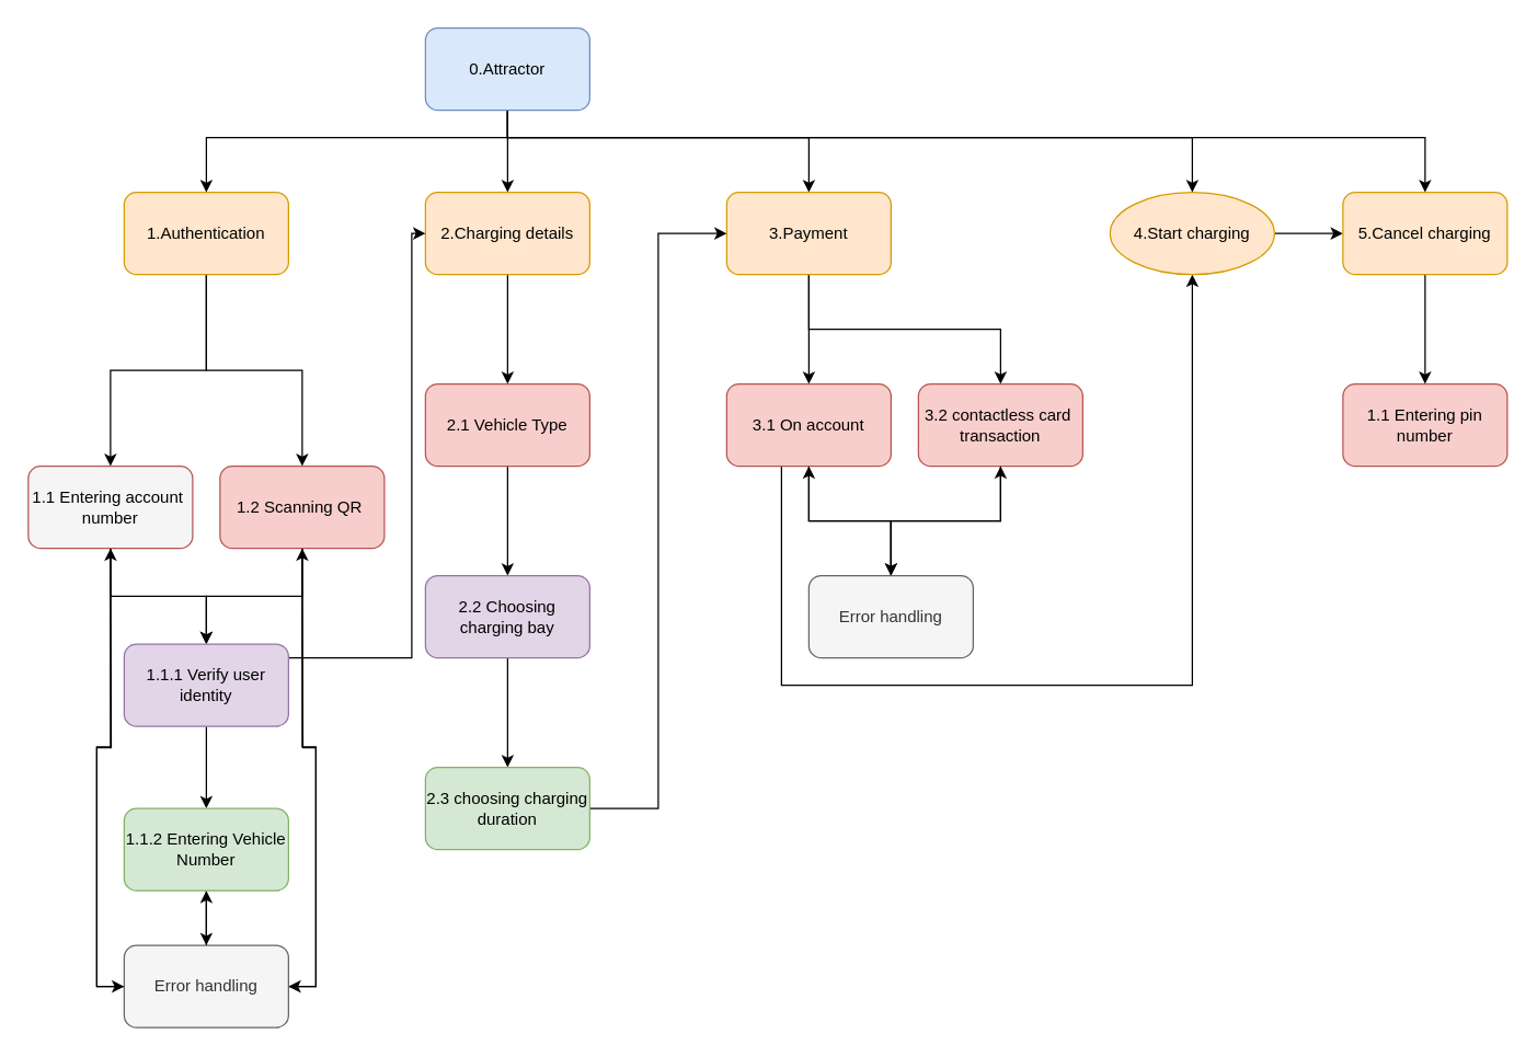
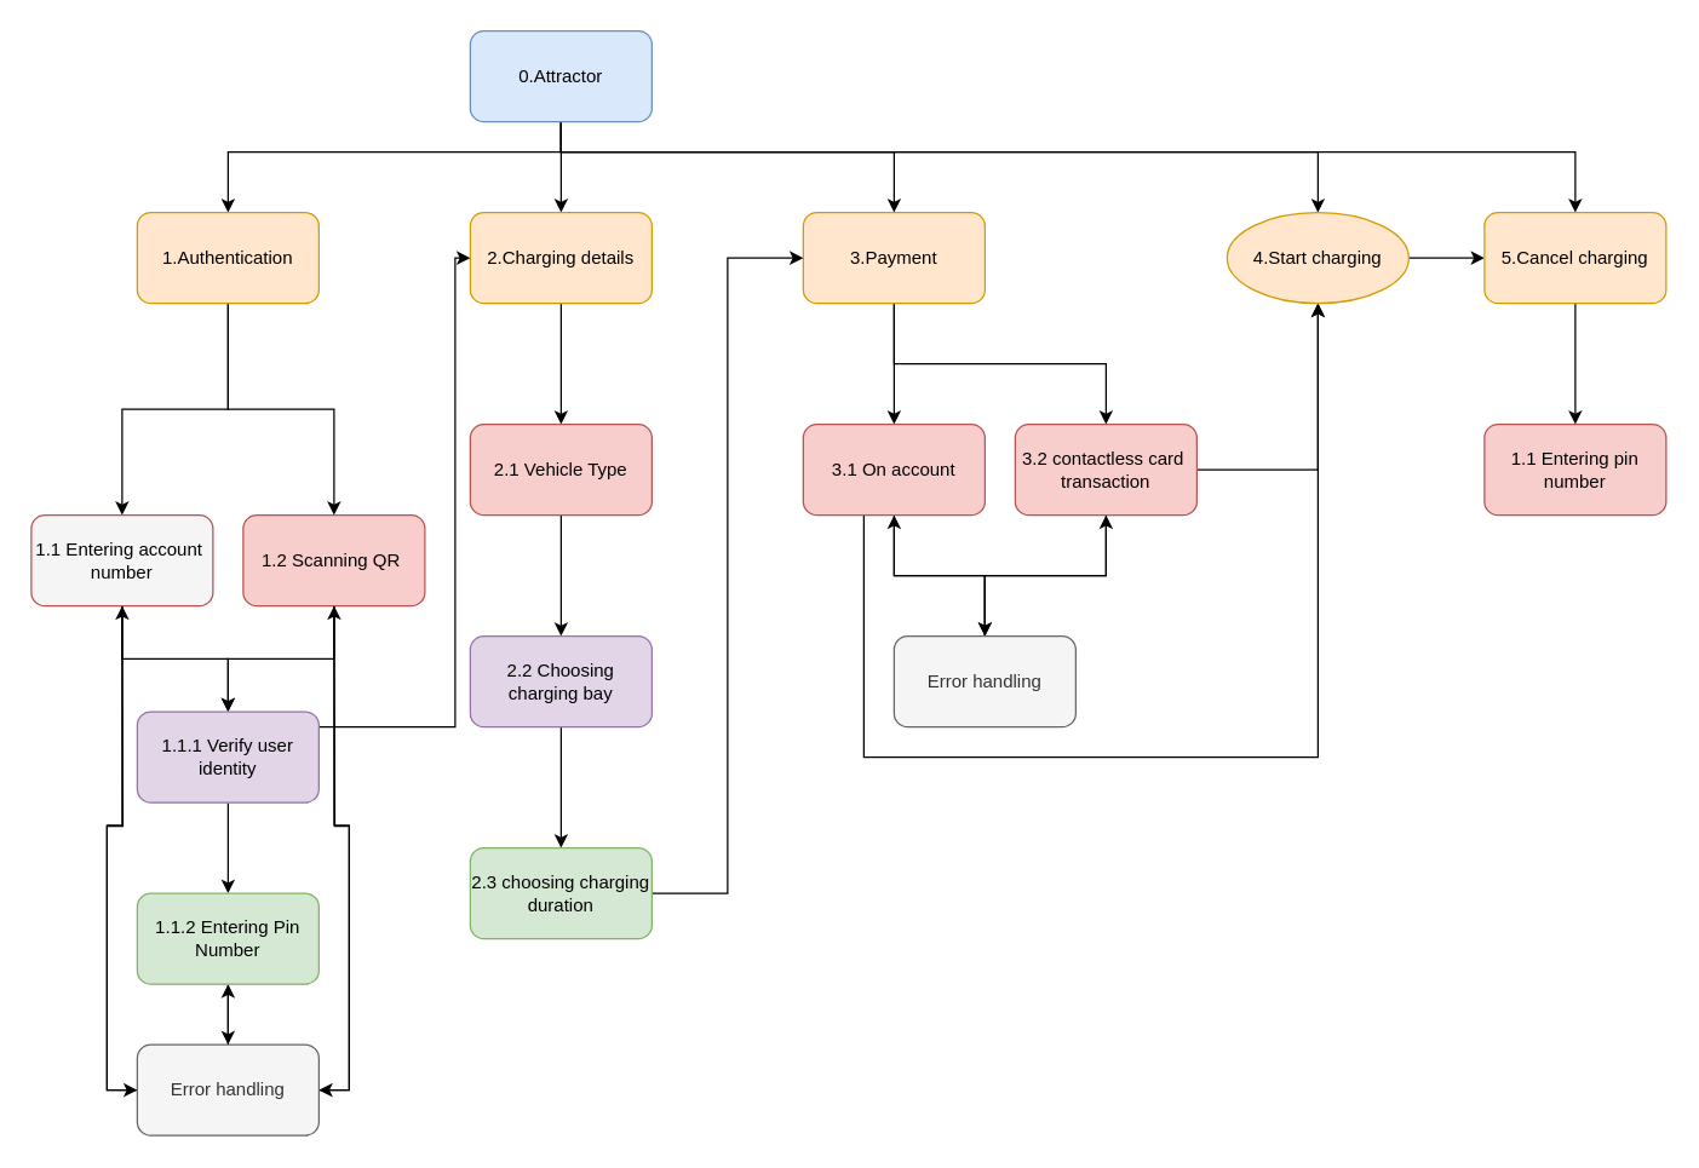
  <mxCell id="0" />
  <mxCell id="1" parent="0" />
  <mxCell id="2" value="" style="edgeStyle=orthogonalEdgeStyle;rounded=0;orthogonalLoop=1;jettySize=auto;html=1;" edge="1" parent="1" source="7" target="10"><mxGeometry relative="1" as="geometry"><Array as="points"><mxPoint x="370" y="100" /><mxPoint x="150" y="100" /></Array></mxGeometry></mxCell>
  <mxCell id="3" value="" style="edgeStyle=orthogonalEdgeStyle;rounded=0;orthogonalLoop=1;jettySize=auto;html=1;" edge="1" parent="1" source="7" target="12"><mxGeometry relative="1" as="geometry" /></mxCell>
  <mxCell id="4" value="" style="edgeStyle=orthogonalEdgeStyle;rounded=0;orthogonalLoop=1;jettySize=auto;html=1;" edge="1" parent="1" source="7" target="15"><mxGeometry relative="1" as="geometry"><Array as="points"><mxPoint x="370" y="100" /><mxPoint x="590" y="100" /></Array></mxGeometry></mxCell>
  <mxCell id="5" value="" style="edgeStyle=orthogonalEdgeStyle;rounded=0;orthogonalLoop=1;jettySize=auto;html=1;exitX=1;exitY=0.5;exitDx=0;exitDy=0;" edge="1" parent="1" source="7" target="44"><mxGeometry relative="1" as="geometry"><mxPoint x="470" y="50" as="sourcePoint" /><Array as="points"><mxPoint x="370" y="50" /><mxPoint x="370" y="100" /><mxPoint x="870" y="100" /></Array></mxGeometry></mxCell>
  <mxCell id="6" value="" style="edgeStyle=orthogonalEdgeStyle;rounded=0;orthogonalLoop=1;jettySize=auto;html=1;" edge="1" parent="1" source="7" target="46"><mxGeometry relative="1" as="geometry"><Array as="points"><mxPoint x="370" y="100" /><mxPoint x="1040" y="100" /></Array></mxGeometry></mxCell>
  <mxCell id="7" value="0.Attractor" style="rounded=1;whiteSpace=wrap;html=1;fillColor=#dae8fc;strokeColor=#6c8ebf;" vertex="1" parent="1"><mxGeometry x="310" y="20" width="120" height="60" as="geometry" /></mxCell>
  <mxCell id="8" style="edgeStyle=orthogonalEdgeStyle;rounded=0;orthogonalLoop=1;jettySize=auto;html=1;entryX=0.5;entryY=0;entryDx=0;entryDy=0;" edge="1" parent="1" source="10" target="18"><mxGeometry relative="1" as="geometry" /></mxCell>
  <mxCell id="9" style="edgeStyle=orthogonalEdgeStyle;rounded=0;orthogonalLoop=1;jettySize=auto;html=1;" edge="1" parent="1" source="10" target="21"><mxGeometry relative="1" as="geometry" /></mxCell>
  <mxCell id="10" value="1.Authentication" style="whiteSpace=wrap;html=1;rounded=1;fillColor=#ffe6cc;strokeColor=#d79b00;" vertex="1" parent="1"><mxGeometry x="90" y="140" width="120" height="60" as="geometry" /></mxCell>
  <mxCell id="11" value="" style="edgeStyle=orthogonalEdgeStyle;rounded=0;orthogonalLoop=1;jettySize=auto;html=1;" edge="1" parent="1" source="12" target="32"><mxGeometry relative="1" as="geometry" /></mxCell>
  <mxCell id="12" value="2.Charging details" style="whiteSpace=wrap;html=1;rounded=1;fillColor=#ffe6cc;strokeColor=#d79b00;" vertex="1" parent="1"><mxGeometry x="310" y="140" width="120" height="60" as="geometry" /></mxCell>
  <mxCell id="13" value="" style="edgeStyle=orthogonalEdgeStyle;rounded=0;orthogonalLoop=1;jettySize=auto;html=1;" edge="1" parent="1" source="15" target="39"><mxGeometry relative="1" as="geometry" /></mxCell>
  <mxCell id="14" value="" style="edgeStyle=orthogonalEdgeStyle;rounded=0;orthogonalLoop=1;jettySize=auto;html=1;" edge="1" parent="1" source="15" target="42"><mxGeometry relative="1" as="geometry"><Array as="points"><mxPoint x="590" y="240" /><mxPoint x="730" y="240" /></Array></mxGeometry></mxCell>
  <mxCell id="15" value="3.Payment" style="whiteSpace=wrap;html=1;rounded=1;fillColor=#ffe6cc;strokeColor=#d79b00;" vertex="1" parent="1"><mxGeometry x="530" y="140" width="120" height="60" as="geometry" /></mxCell>
  <mxCell id="16" style="edgeStyle=orthogonalEdgeStyle;rounded=0;orthogonalLoop=1;jettySize=auto;html=1;entryX=0.5;entryY=0;entryDx=0;entryDy=0;" edge="1" parent="1" source="18" target="24"><mxGeometry relative="1" as="geometry" /></mxCell>
  <mxCell id="17" style="edgeStyle=orthogonalEdgeStyle;rounded=0;orthogonalLoop=1;jettySize=auto;html=1;entryX=0;entryY=0.5;entryDx=0;entryDy=0;" edge="1" parent="1" source="18" target="28"><mxGeometry relative="1" as="geometry" /></mxCell>
  <mxCell id="18" value="1.1 Entering account&amp;nbsp;&lt;div&gt;number&lt;/div&gt;" style="whiteSpace=wrap;html=1;rounded=1;fillColor=#f5f5f5;strokeColor=#b85450;" vertex="1" parent="1"><mxGeometry x="20" y="340" width="120" height="60" as="geometry" /></mxCell>
  <mxCell id="19" style="edgeStyle=orthogonalEdgeStyle;rounded=0;orthogonalLoop=1;jettySize=auto;html=1;entryX=0.5;entryY=0;entryDx=0;entryDy=0;" edge="1" parent="1" source="21" target="24"><mxGeometry relative="1" as="geometry" /></mxCell>
  <mxCell id="20" style="edgeStyle=orthogonalEdgeStyle;rounded=0;orthogonalLoop=1;jettySize=auto;html=1;entryX=1;entryY=0.5;entryDx=0;entryDy=0;" edge="1" parent="1" source="21" target="28"><mxGeometry relative="1" as="geometry" /></mxCell>
  <mxCell id="21" value="1.2 Scanning QR&amp;nbsp;" style="whiteSpace=wrap;html=1;rounded=1;fillColor=#f8cecc;strokeColor=#b85450;" vertex="1" parent="1"><mxGeometry x="160" y="340" width="120" height="60" as="geometry" /></mxCell>
  <mxCell id="22" style="edgeStyle=orthogonalEdgeStyle;rounded=0;orthogonalLoop=1;jettySize=auto;html=1;entryX=0;entryY=0.5;entryDx=0;entryDy=0;" edge="1" parent="1" source="24" target="12"><mxGeometry relative="1" as="geometry"><Array as="points"><mxPoint x="300" y="480" /><mxPoint x="300" y="170" /></Array></mxGeometry></mxCell>
  <mxCell id="23" value="" style="edgeStyle=orthogonalEdgeStyle;rounded=0;orthogonalLoop=1;jettySize=auto;html=1;" edge="1" parent="1" source="24" target="30"><mxGeometry relative="1" as="geometry" /></mxCell>
  <mxCell id="24" value="1.1.1 Verify user identity" style="rounded=1;whiteSpace=wrap;html=1;fillColor=#e1d5e7;strokeColor=#9673a6;" vertex="1" parent="1"><mxGeometry x="90" y="470" width="120" height="60" as="geometry" /></mxCell>
  <mxCell id="25" style="edgeStyle=orthogonalEdgeStyle;rounded=0;orthogonalLoop=1;jettySize=auto;html=1;" edge="1" parent="1" source="28"><mxGeometry relative="1" as="geometry"><mxPoint x="80" y="400" as="targetPoint" /></mxGeometry></mxCell>
  <mxCell id="26" style="edgeStyle=orthogonalEdgeStyle;rounded=0;orthogonalLoop=1;jettySize=auto;html=1;" edge="1" parent="1" source="28"><mxGeometry relative="1" as="geometry"><mxPoint x="220" y="400" as="targetPoint" /></mxGeometry></mxCell>
  <mxCell id="27" style="edgeStyle=orthogonalEdgeStyle;rounded=0;orthogonalLoop=1;jettySize=auto;html=1;entryX=0.5;entryY=1;entryDx=0;entryDy=0;" edge="1" parent="1" source="28" target="30"><mxGeometry relative="1" as="geometry" /></mxCell>
  <mxCell id="28" value="Error handling" style="rounded=1;whiteSpace=wrap;html=1;fillColor=#f5f5f5;fontColor=#333333;strokeColor=#666666;" vertex="1" parent="1"><mxGeometry x="90" y="690" width="120" height="60" as="geometry" /></mxCell>
  <mxCell id="29" style="edgeStyle=orthogonalEdgeStyle;rounded=0;orthogonalLoop=1;jettySize=auto;html=1;" edge="1" parent="1" source="30" target="28"><mxGeometry relative="1" as="geometry" /></mxCell>
- <mxCell id="30" value="1.1.2 Entering Vehicle Number" style="whiteSpace=wrap;html=1;rounded=1;fillColor=#d5e8d4;strokeColor=#82b366;" vertex="1" parent="1"><mxGeometry x="90" y="590" width="120" height="60" as="geometry" /></mxCell>
+ <mxCell id="30" value="1.1.2 Entering Pin Number" style="whiteSpace=wrap;html=1;rounded=1;fillColor=#d5e8d4;strokeColor=#82b366;" vertex="1" parent="1"><mxGeometry x="90" y="590" width="120" height="60" as="geometry" /></mxCell>
  <mxCell id="31" value="" style="edgeStyle=orthogonalEdgeStyle;rounded=0;orthogonalLoop=1;jettySize=auto;html=1;" edge="1" parent="1" source="32" target="34"><mxGeometry relative="1" as="geometry" /></mxCell>
  <mxCell id="32" value="2.1 Vehicle Type" style="whiteSpace=wrap;html=1;rounded=1;fillColor=#f8cecc;strokeColor=#b85450;" vertex="1" parent="1"><mxGeometry x="310" y="280" width="120" height="60" as="geometry" /></mxCell>
  <mxCell id="33" value="" style="edgeStyle=orthogonalEdgeStyle;rounded=0;orthogonalLoop=1;jettySize=auto;html=1;" edge="1" parent="1" source="34" target="36"><mxGeometry relative="1" as="geometry" /></mxCell>
  <mxCell id="34" value="2.2 Choosing charging bay" style="whiteSpace=wrap;html=1;rounded=1;fillColor=#e1d5e7;strokeColor=#9673a6;" vertex="1" parent="1"><mxGeometry x="310" y="420" width="120" height="60" as="geometry" /></mxCell>
  <mxCell id="35" style="edgeStyle=orthogonalEdgeStyle;rounded=0;orthogonalLoop=1;jettySize=auto;html=1;entryX=0;entryY=0.5;entryDx=0;entryDy=0;" edge="1" parent="1" source="36" target="15"><mxGeometry relative="1" as="geometry" /></mxCell>
  <mxCell id="36" value="2.3 choosing charging duration" style="whiteSpace=wrap;html=1;rounded=1;fillColor=#d5e8d4;strokeColor=#82b366;" vertex="1" parent="1"><mxGeometry x="310" y="560" width="120" height="60" as="geometry" /></mxCell>
  <mxCell id="37" value="" style="edgeStyle=orthogonalEdgeStyle;rounded=0;orthogonalLoop=1;jettySize=auto;html=1;" edge="1" parent="1" source="39" target="50"><mxGeometry relative="1" as="geometry" /></mxCell>
  <mxCell id="38" style="edgeStyle=orthogonalEdgeStyle;rounded=0;orthogonalLoop=1;jettySize=auto;html=1;entryX=0.5;entryY=1;entryDx=0;entryDy=0;" edge="1" parent="1" source="39" target="44"><mxGeometry relative="1" as="geometry"><Array as="points"><mxPoint x="570" y="500" /><mxPoint x="870" y="500" /></Array></mxGeometry></mxCell>
  <mxCell id="39" value="3.1 On account" style="whiteSpace=wrap;html=1;rounded=1;fillColor=#f8cecc;strokeColor=#b85450;" vertex="1" parent="1"><mxGeometry x="530" y="280" width="120" height="60" as="geometry" /></mxCell>
  <mxCell id="40" style="edgeStyle=orthogonalEdgeStyle;rounded=0;orthogonalLoop=1;jettySize=auto;html=1;entryX=0.5;entryY=0;entryDx=0;entryDy=0;" edge="1" parent="1" source="42" target="50"><mxGeometry relative="1" as="geometry" /></mxCell>
+ <mxCell id="41" style="edgeStyle=orthogonalEdgeStyle;rounded=0;orthogonalLoop=1;jettySize=auto;html=1;" edge="1" parent="1" source="42" target="44"><mxGeometry relative="1" as="geometry" /></mxCell>
  <mxCell id="42" value="3.2 contactless card&amp;nbsp;&lt;div&gt;transaction&lt;/div&gt;" style="whiteSpace=wrap;html=1;rounded=1;fillColor=#f8cecc;strokeColor=#b85450;" vertex="1" parent="1"><mxGeometry x="670" y="280" width="120" height="60" as="geometry" /></mxCell>
  <mxCell id="43" style="edgeStyle=orthogonalEdgeStyle;rounded=0;orthogonalLoop=1;jettySize=auto;html=1;entryX=0;entryY=0.5;entryDx=0;entryDy=0;" edge="1" parent="1" source="44" target="46"><mxGeometry relative="1" as="geometry" /></mxCell>
  <mxCell id="44" value="4.Start charging" style="ellipse;whiteSpace=wrap;html=1;fillColor=#ffe6cc;strokeColor=#d79b00;" vertex="1" parent="1"><mxGeometry x="810" y="140" width="120" height="60" as="geometry" /></mxCell>
  <mxCell id="45" value="" style="edgeStyle=orthogonalEdgeStyle;rounded=0;orthogonalLoop=1;jettySize=auto;html=1;" edge="1" parent="1" source="46" target="47"><mxGeometry relative="1" as="geometry" /></mxCell>
  <mxCell id="46" value="5.Cancel charging" style="whiteSpace=wrap;html=1;rounded=1;fillColor=#ffe6cc;strokeColor=#d79b00;" vertex="1" parent="1"><mxGeometry x="980" y="140" width="120" height="60" as="geometry" /></mxCell>
  <mxCell id="47" value="1.1 Entering pin number" style="whiteSpace=wrap;html=1;rounded=1;fillColor=#f8cecc;strokeColor=#b85450;" vertex="1" parent="1"><mxGeometry x="980" y="280" width="120" height="60" as="geometry" /></mxCell>
  <mxCell id="48" style="edgeStyle=orthogonalEdgeStyle;rounded=0;orthogonalLoop=1;jettySize=auto;html=1;entryX=0.5;entryY=1;entryDx=0;entryDy=0;" edge="1" parent="1" source="50" target="39"><mxGeometry relative="1" as="geometry" /></mxCell>
  <mxCell id="49" style="edgeStyle=orthogonalEdgeStyle;rounded=0;orthogonalLoop=1;jettySize=auto;html=1;entryX=0.5;entryY=1;entryDx=0;entryDy=0;" edge="1" parent="1" source="50" target="42"><mxGeometry relative="1" as="geometry" /></mxCell>
  <mxCell id="50" value="Error handling" style="whiteSpace=wrap;html=1;rounded=1;fillColor=#f5f5f5;fontColor=#333333;strokeColor=#666666;" vertex="1" parent="1"><mxGeometry x="590" y="420" width="120" height="60" as="geometry" /></mxCell>
